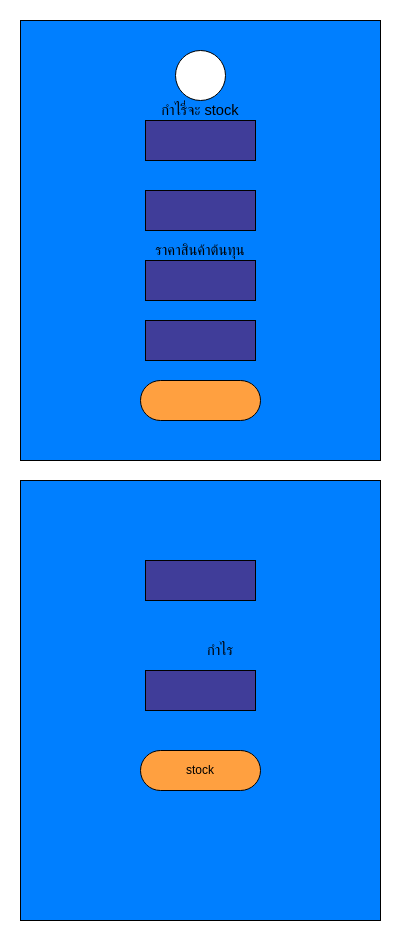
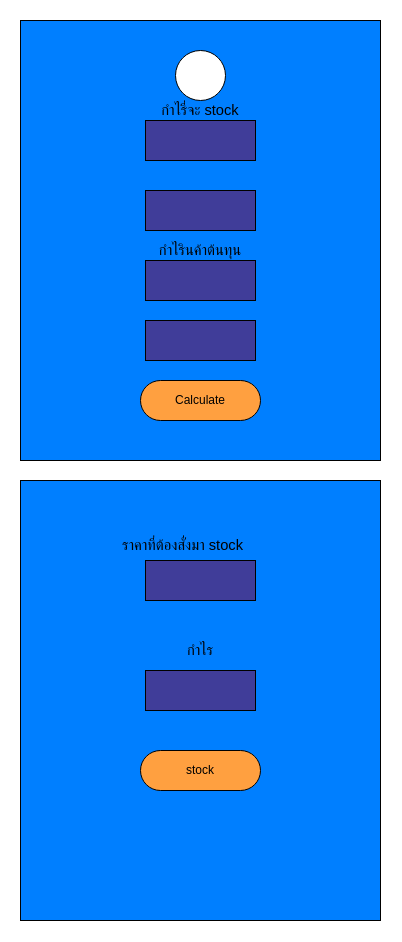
  <mxCell id="0" />
  <mxCell id="1" parent="0" />
  <mxCell id="2" value="" style="group" vertex="1" connectable="0" parent="1"><mxGeometry x="20" y="20" width="360" height="440" as="geometry" /></mxCell>
  <mxCell id="3" value="" style="rounded=0;whiteSpace=wrap;html=1;fillColor=#007FFF;" parent="2" vertex="1"><mxGeometry width="360" height="440" as="geometry" /></mxCell>
  <mxCell id="4" value="" style="rounded=1;whiteSpace=wrap;html=1;arcSize=0;fillColor=#403D99;" parent="2" vertex="1"><mxGeometry x="125" y="100" width="110" height="40" as="geometry" /></mxCell>
  <mxCell id="5" value="" style="rounded=1;whiteSpace=wrap;html=1;arcSize=0;fillColor=#403D99;" parent="2" vertex="1"><mxGeometry x="125" y="170" width="110" height="40" as="geometry" /></mxCell>
  <mxCell id="6" value="" style="rounded=1;whiteSpace=wrap;html=1;arcSize=0;fillColor=#403D99;" parent="2" vertex="1"><mxGeometry x="125" y="240" width="110" height="40" as="geometry" /></mxCell>
  <mxCell id="7" value="" style="rounded=1;whiteSpace=wrap;html=1;arcSize=0;fillColor=#403D99;" parent="2" vertex="1"><mxGeometry x="125" y="300" width="110" height="40" as="geometry" /></mxCell>
  <mxCell id="8" value="" style="rounded=1;whiteSpace=wrap;html=1;arcSize=50;fillColor=#FFA040;" parent="2" vertex="1"><mxGeometry x="120" y="360" width="120" height="40" as="geometry" /></mxCell>
  <mxCell id="9" value="" style="ellipse;whiteSpace=wrap;html=1;aspect=fixed;" parent="2" vertex="1"><mxGeometry x="155" y="30" width="50" height="50" as="geometry" /></mxCell>
  <mxCell id="10" value="&lt;span id=&quot;docs-internal-guid-00cefe0e-7fff-9f89-68ff-d8086bf7aacb&quot;&gt;&lt;span style=&quot;font-size: 11pt ; font-family: &amp;#34;arial&amp;#34; ; background-color: transparent ; vertical-align: baseline&quot;&gt;กำไรี่จะ stock&lt;/span&gt;&lt;/span&gt;" style="text;html=1;strokeColor=none;fillColor=none;align=center;verticalAlign=middle;whiteSpace=wrap;rounded=0;" parent="2" vertex="1"><mxGeometry x="130" y="80" width="100" height="20" as="geometry" /></mxCell>
- <mxCell id="11" value="&#10;&#10;&lt;b style=&quot;font-weight: normal&quot; id=&quot;docs-internal-guid-25b6254c-7fff-7f5e-d974-3c90029d26c1&quot;&gt;&lt;span style=&quot;font-size: 11pt; font-family: arial; color: rgb(0, 0, 0); background-color: transparent; font-weight: 400; font-style: normal; font-variant: normal; text-decoration: none; vertical-align: baseline;&quot;&gt;ราคาสินค้าต้นทุน&lt;/span&gt;&lt;/b&gt;&#10;&#10;" style="text;html=1;strokeColor=none;fillColor=none;align=center;verticalAlign=middle;whiteSpace=wrap;rounded=0;" parent="2" vertex="1"><mxGeometry x="120" y="220" width="120" height="20" as="geometry" /></mxCell>
+ <mxCell id="11" value="&#10;&#10;&lt;b style=&quot;font-weight: normal&quot; id=&quot;docs-internal-guid-25b6254c-7fff-7f5e-d974-3c90029d26c1&quot;&gt;&lt;span style=&quot;font-size: 11pt; font-family: arial; color: rgb(0, 0, 0); background-color: transparent; font-weight: 400; font-style: normal; font-variant: normal; text-decoration: none; vertical-align: baseline;&quot;&gt;กำไรินค้าต้นทุน&lt;/span&gt;&lt;/b&gt;&#10;&#10;" style="text;html=1;strokeColor=none;fillColor=none;align=center;verticalAlign=middle;whiteSpace=wrap;rounded=0;" parent="2" vertex="1"><mxGeometry x="120" y="220" width="120" height="20" as="geometry" /></mxCell>
+ <mxCell id="12" value="Calculate" style="text;html=1;strokeColor=none;fillColor=none;align=center;verticalAlign=middle;whiteSpace=wrap;rounded=0;" parent="2" vertex="1"><mxGeometry x="120" y="370" width="120" height="20" as="geometry" /></mxCell>
  <mxCell id="13" value="" style="rounded=0;whiteSpace=wrap;html=1;fillColor=#007FFF;" vertex="1" parent="1"><mxGeometry x="20" y="480" width="360" height="440" as="geometry" /></mxCell>
  <mxCell id="14" value="" style="rounded=1;whiteSpace=wrap;html=1;arcSize=0;fillColor=#403D99;" vertex="1" parent="1"><mxGeometry x="145" y="560" width="110" height="40" as="geometry" /></mxCell>
  <mxCell id="15" value="" style="rounded=1;whiteSpace=wrap;html=1;arcSize=0;fillColor=#403D99;" vertex="1" parent="1"><mxGeometry x="145" y="670" width="110" height="40" as="geometry" /></mxCell>
- <mxCell id="16" value="&#10;&#10;&lt;b style=&quot;font-weight: normal&quot; id=&quot;docs-internal-guid-6a220459-7fff-7bf4-e39b-6d5dc6d45baf&quot;&gt;&lt;span style=&quot;font-size: 11pt; font-family: arial; color: rgb(0, 0, 0); background-color: transparent; font-weight: 400; font-style: normal; font-variant: normal; text-decoration: none; vertical-align: baseline;&quot;&gt;กำไร&lt;/span&gt;&lt;/b&gt;&#10;&#10;" style="text;html=1;strokeColor=none;fillColor=none;align=center;verticalAlign=middle;whiteSpace=wrap;rounded=0;" vertex="1" parent="1"><mxGeometry x="160" y="640" width="120" height="20" as="geometry" /></mxCell>
+ <mxCell id="16" value="&#10;&#10;&lt;b style=&quot;font-weight: normal&quot; id=&quot;docs-internal-guid-6a220459-7fff-7bf4-e39b-6d5dc6d45baf&quot;&gt;&lt;span style=&quot;font-size: 11pt; font-family: arial; color: rgb(0, 0, 0); background-color: transparent; font-weight: 400; font-style: normal; font-variant: normal; text-decoration: none; vertical-align: baseline;&quot;&gt;กำไร&lt;/span&gt;&lt;/b&gt;&#10;&#10;" style="text;html=1;strokeColor=none;fillColor=none;align=center;verticalAlign=middle;whiteSpace=wrap;rounded=0;" vertex="1" parent="1"><mxGeometry x="140" y="640" width="120" height="20" as="geometry" /></mxCell>
  <mxCell id="17" value="" style="rounded=1;whiteSpace=wrap;html=1;arcSize=50;fillColor=#FFA040;" vertex="1" parent="1"><mxGeometry x="140" y="750" width="120" height="40" as="geometry" /></mxCell>
  <mxCell id="18" value="stock" style="text;html=1;strokeColor=none;fillColor=none;align=center;verticalAlign=middle;whiteSpace=wrap;rounded=0;" vertex="1" parent="1"><mxGeometry x="140" y="760" width="120" height="20" as="geometry" /></mxCell>
+ <mxCell id="19" value="&lt;b style=&quot;font-weight: normal&quot; id=&quot;docs-internal-guid-b1dfe2ca-7fff-40e1-e5f4-f00a6324d87a&quot;&gt;&lt;span style=&quot;font-size: 11pt; font-family: arial; color: rgb(0, 0, 0); background-color: transparent; font-weight: 400; font-style: normal; font-variant: normal; text-decoration: none; vertical-align: baseline;&quot;&gt;ราคาที่ต้องสั่งมา stock&lt;/span&gt;&lt;/b&gt;" style="text;whiteSpace=wrap;html=1;" vertex="1" parent="1"><mxGeometry x="120" y="530" width="160" height="30" as="geometry" /></mxCell>
